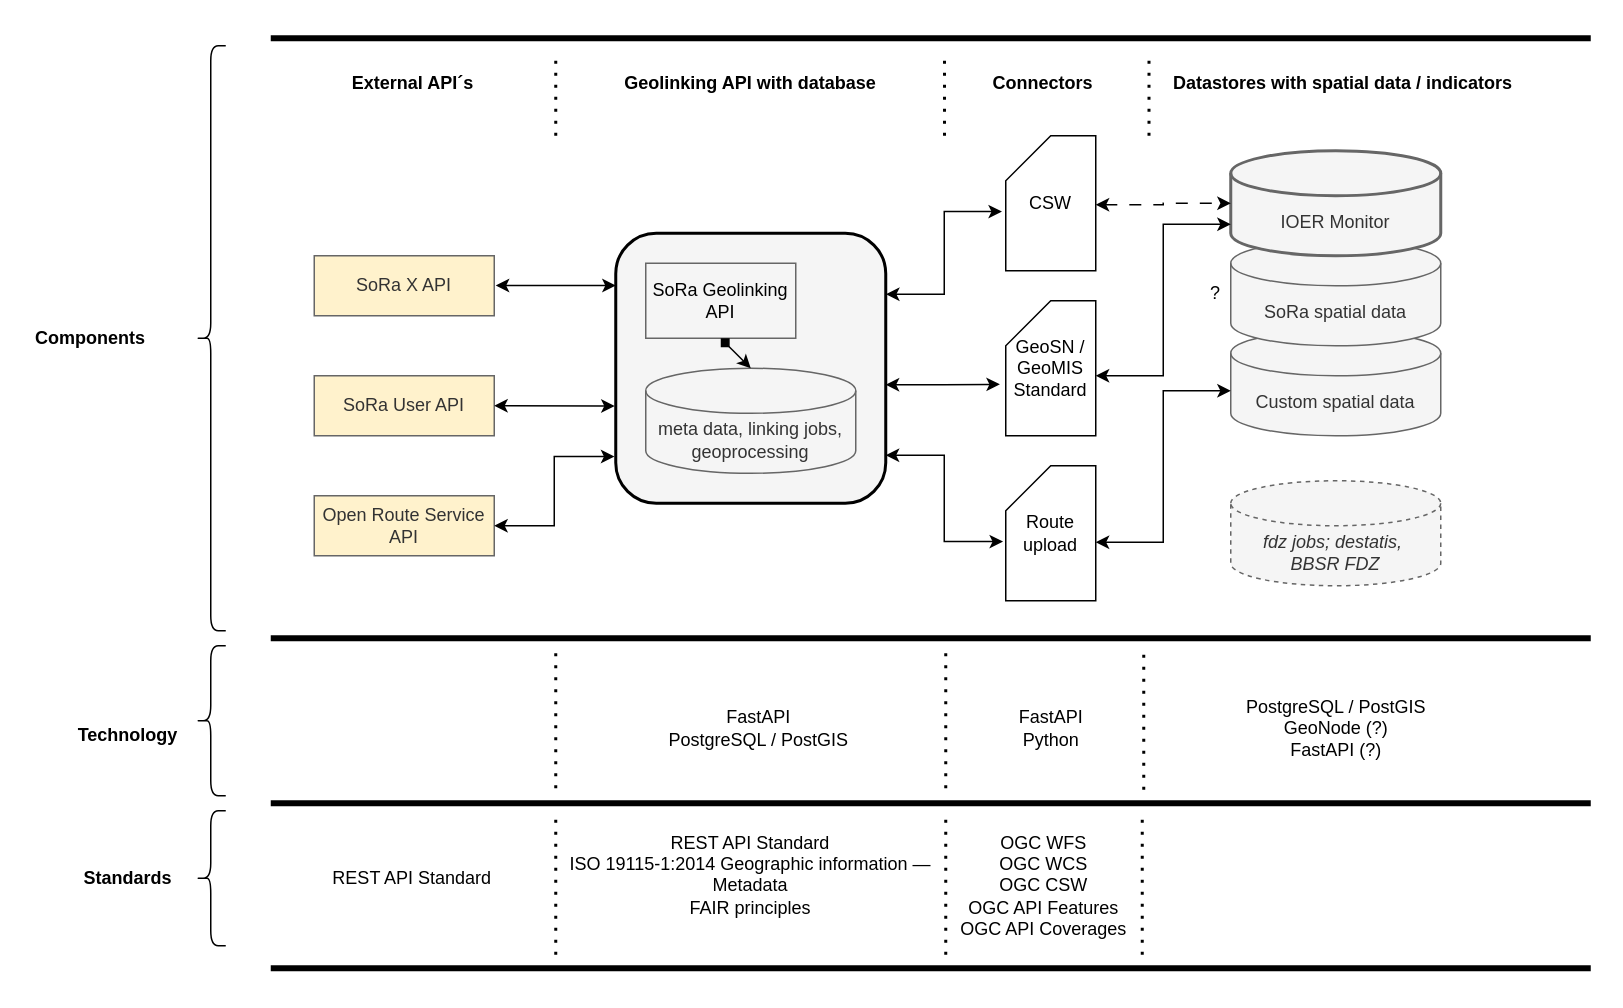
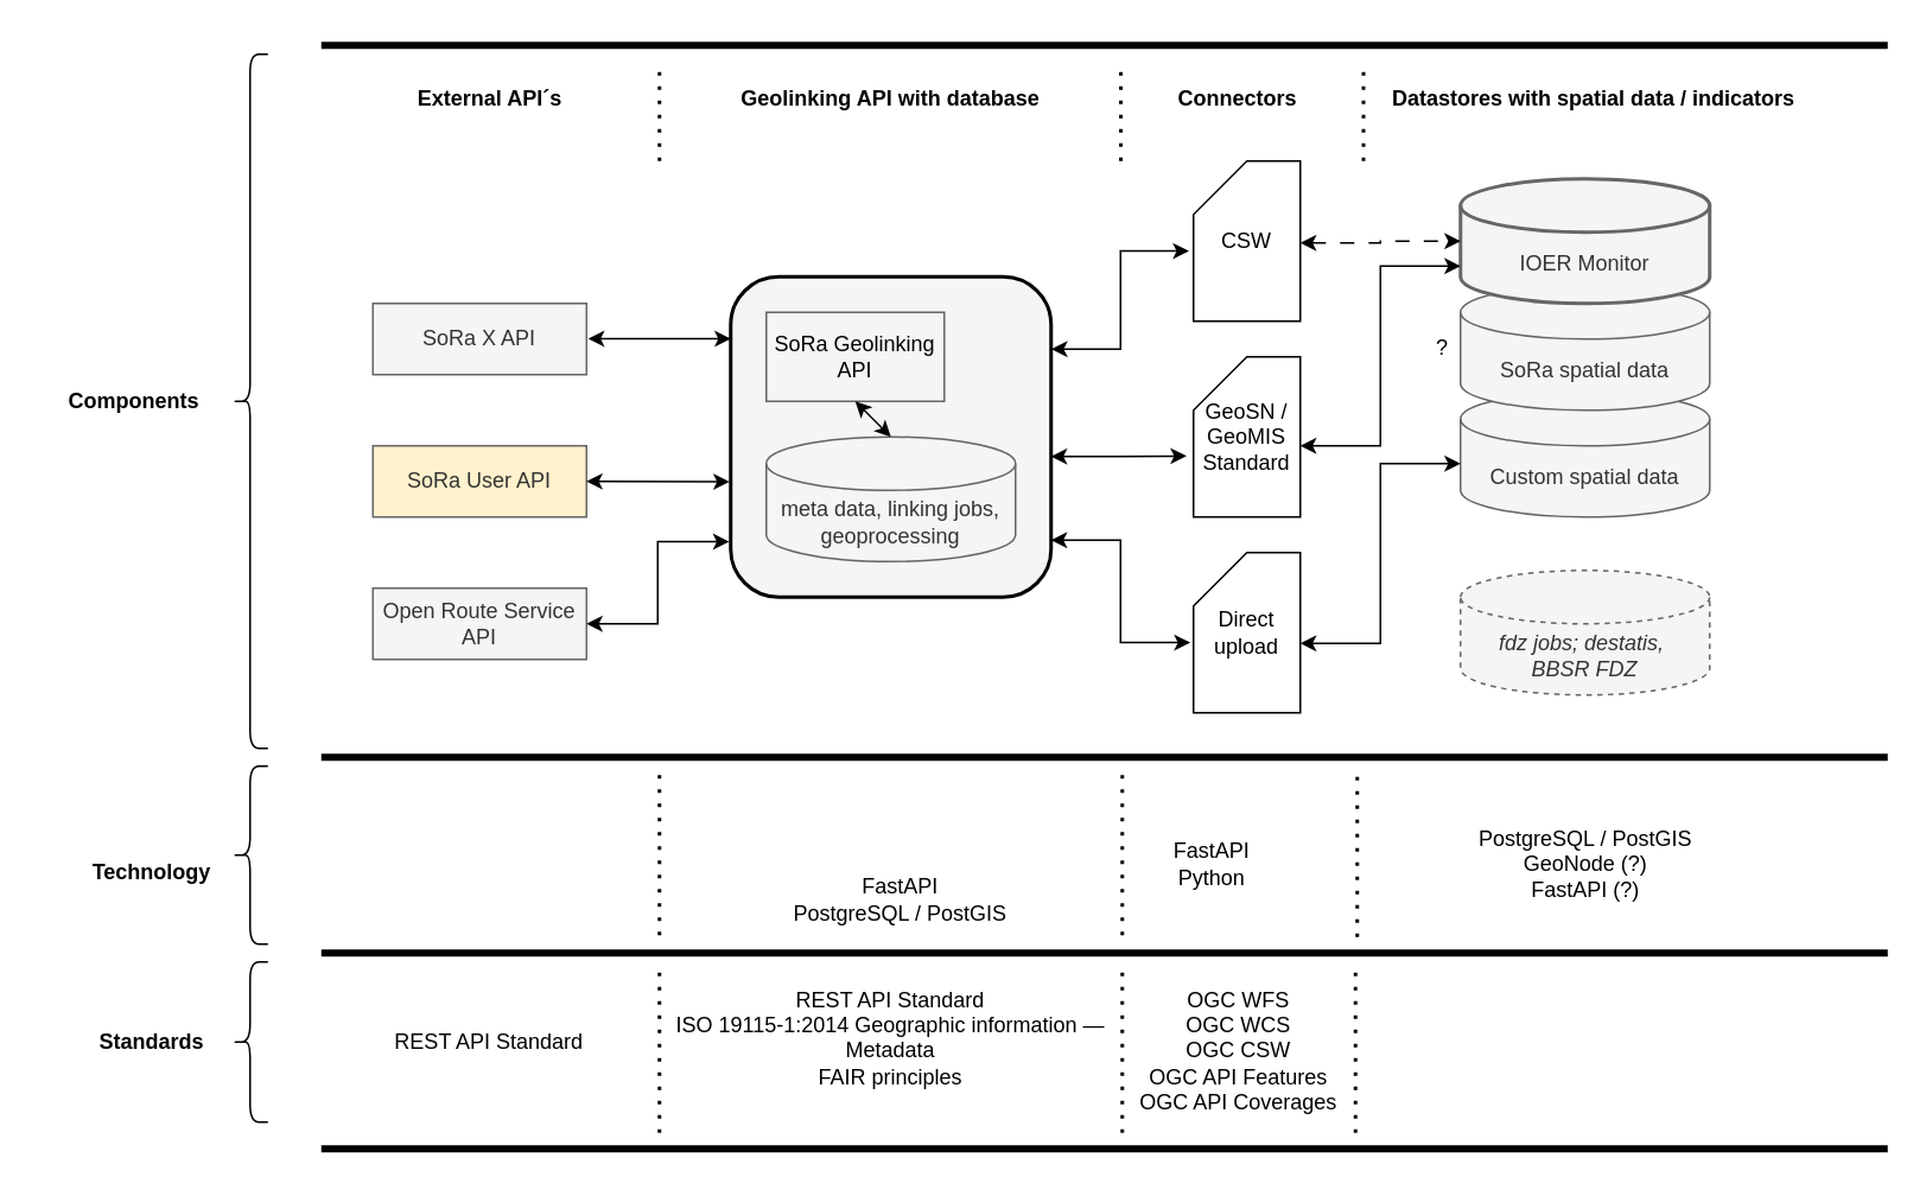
  <mxCell id="0" />
  <mxCell id="1" parent="0" />
  <mxCell id="2" value="Custom spatial data" style="shape=cylinder3;whiteSpace=wrap;html=1;boundedLbl=1;backgroundOutline=1;size=15;fillColor=#f5f5f5;fontColor=#333333;strokeColor=#666666;" vertex="1" parent="1"><mxGeometry x="820" y="220" width="140" height="70" as="geometry" /></mxCell>
  <mxCell id="3" value="" style="rounded=1;whiteSpace=wrap;html=1;fillColor=#F5F5F5;strokeWidth=2;" vertex="1" parent="1"><mxGeometry x="410" y="155" width="180" height="180" as="geometry" /></mxCell>
  <mxCell id="4" value="&lt;div&gt;&lt;i&gt;fdz jobs; destatis,&amp;nbsp;&lt;/i&gt;&lt;/div&gt;&lt;div&gt;&lt;i&gt;BBSR FDZ&lt;/i&gt;&lt;/div&gt;" style="shape=cylinder3;whiteSpace=wrap;html=1;boundedLbl=1;backgroundOutline=1;size=15;fillColor=#f5f5f5;fontColor=#333333;strokeColor=#666666;dashed=1;" parent="1" vertex="1"><mxGeometry x="820" y="320" width="140" height="70" as="geometry" /></mxCell>
- <mxCell id="5" value="SoRa X API" style="rounded=0;whiteSpace=wrap;html=1;fillColor=#fff2cc;fontColor=#333333;strokeColor=#666666;" parent="1" vertex="1"><mxGeometry x="209" y="170" width="120" height="40" as="geometry" /></mxCell>
+ <mxCell id="5" value="SoRa X API" style="rounded=0;whiteSpace=wrap;html=1;fillColor=#f5f5f5;fontColor=#333333;strokeColor=#666666;" parent="1" vertex="1"><mxGeometry x="209" y="170" width="120" height="40" as="geometry" /></mxCell>
  <mxCell id="6" value="SoRa User API" style="rounded=0;whiteSpace=wrap;html=1;fillColor=#fff2cc;fontColor=#333333;strokeColor=#666666;" parent="1" vertex="1"><mxGeometry x="209" y="250" width="120" height="40" as="geometry" /></mxCell>
- <mxCell id="7" value="Open Route Service API" style="rounded=0;whiteSpace=wrap;html=1;fillColor=#fff2cc;fontColor=#333333;strokeColor=#666666;" parent="1" vertex="1"><mxGeometry x="209" y="330" width="120" height="40" as="geometry" /></mxCell>
+ <mxCell id="7" value="Open Route Service API" style="rounded=0;whiteSpace=wrap;html=1;fillColor=#f5f5f5;fontColor=#333333;strokeColor=#666666;" parent="1" vertex="1"><mxGeometry x="209" y="330" width="120" height="40" as="geometry" /></mxCell>
  <mxCell id="8" value="SoRa Geolinking API" style="rounded=0;whiteSpace=wrap;html=1;fillColor=#F5F5F5;strokeColor=#666666;" parent="1" vertex="1"><mxGeometry x="430" y="175" width="100" height="50" as="geometry" /></mxCell>
  <mxCell id="9" value="SoRa spatial data" style="shape=cylinder3;whiteSpace=wrap;html=1;boundedLbl=1;backgroundOutline=1;size=15;fillColor=#f5f5f5;fontColor=#333333;strokeColor=#666666;" parent="1" vertex="1"><mxGeometry x="820" y="160" width="140" height="70" as="geometry" /></mxCell>
  <mxCell id="10" value="IOER Monitor" style="shape=cylinder3;whiteSpace=wrap;html=1;boundedLbl=1;backgroundOutline=1;size=15;fillColor=#f5f5f5;fontColor=#333333;strokeColor=#666666;strokeWidth=2;" parent="1" vertex="1"><mxGeometry x="820" y="100" width="140" height="70" as="geometry" /></mxCell>
  <mxCell id="11" value="meta data, linking jobs, geoprocessing" style="shape=cylinder3;whiteSpace=wrap;html=1;boundedLbl=1;backgroundOutline=1;size=15;fillColor=#f5f5f5;fontColor=#333333;strokeColor=#666666;" parent="1" vertex="1"><mxGeometry x="430" y="245" width="140" height="70" as="geometry" /></mxCell>
- <mxCell id="12" value="&lt;div&gt;FastAPI&lt;/div&gt;&lt;div&gt;Python&lt;br&gt;&lt;/div&gt;" style="text;html=1;strokeColor=none;fillColor=none;align=center;verticalAlign=middle;whiteSpace=wrap;rounded=0;" parent="1" vertex="1"><mxGeometry x="634.5" y="470" width="131" height="30" as="geometry" /></mxCell>
+ <mxCell id="12" value="&lt;div&gt;FastAPI&lt;/div&gt;&lt;div&gt;Python&lt;br&gt;&lt;/div&gt;" style="text;html=1;strokeColor=none;fillColor=none;align=center;verticalAlign=middle;whiteSpace=wrap;rounded=0;" parent="1" vertex="1"><mxGeometry x="614.5" y="470" width="131" height="30" as="geometry" /></mxCell>
  <mxCell id="13" value="Geolinking API with database" style="text;html=1;strokeColor=none;fillColor=none;align=center;verticalAlign=middle;whiteSpace=wrap;rounded=0;fontStyle=1" parent="1" vertex="1"><mxGeometry x="370" y="40" width="260" height="30" as="geometry" /></mxCell>
  <mxCell id="14" value="" style="line;strokeWidth=4;html=1;perimeter=backbonePerimeter;points=[];outlineConnect=0;" parent="1" vertex="1"><mxGeometry x="180" y="20" width="880" height="10" as="geometry" /></mxCell>
- <mxCell id="15" value="" style="endArrow=diamond;startArrow=classic;html=1;rounded=0;exitX=0.5;exitY=0;exitDx=0;exitDy=0;exitPerimeter=0;entryX=0.5;entryY=1;entryDx=0;entryDy=0;" edge="1" parent="1" source="11" target="8"><mxGeometry width="50" height="50" relative="1" as="geometry"><mxPoint x="690" y="480" as="sourcePoint" /><mxPoint x="740" y="430" as="targetPoint" /></mxGeometry></mxCell>
+ <mxCell id="15" value="" style="endArrow=classic;startArrow=classic;html=1;rounded=0;exitX=0.5;exitY=0;exitDx=0;exitDy=0;exitPerimeter=0;entryX=0.5;entryY=1;entryDx=0;entryDy=0;" edge="1" parent="1" source="11" target="8"><mxGeometry width="50" height="50" relative="1" as="geometry"><mxPoint x="690" y="480" as="sourcePoint" /><mxPoint x="740" y="430" as="targetPoint" /></mxGeometry></mxCell>
  <mxCell id="16" value="Connectors" style="text;html=1;strokeColor=none;fillColor=none;align=center;verticalAlign=middle;whiteSpace=wrap;rounded=0;fontStyle=1" vertex="1" parent="1"><mxGeometry x="630" y="40" width="130" height="30" as="geometry" /></mxCell>
  <mxCell id="17" value="Datastores with spatial data / indicators" style="text;html=1;strokeColor=none;fillColor=none;align=center;verticalAlign=middle;whiteSpace=wrap;rounded=0;fontStyle=1" vertex="1" parent="1"><mxGeometry x="760" y="40" width="270" height="30" as="geometry" /></mxCell>
  <mxCell id="18" value="CSW" style="shape=card;whiteSpace=wrap;html=1;" vertex="1" parent="1"><mxGeometry x="670" y="90" width="60" height="90" as="geometry" /></mxCell>
  <mxCell id="19" value="GeoSN / GeoMIS Standard" style="shape=card;whiteSpace=wrap;html=1;" vertex="1" parent="1"><mxGeometry x="670" y="200" width="60" height="90" as="geometry" /></mxCell>
- <mxCell id="20" value="Route upload" style="shape=card;whiteSpace=wrap;html=1;" vertex="1" parent="1"><mxGeometry x="670" y="310" width="60" height="90" as="geometry" /></mxCell>
+ <mxCell id="20" value="Direct upload" style="shape=card;whiteSpace=wrap;html=1;" vertex="1" parent="1"><mxGeometry x="670" y="310" width="60" height="90" as="geometry" /></mxCell>
  <mxCell id="21" value="External API´s" style="text;html=1;strokeColor=none;fillColor=none;align=center;verticalAlign=middle;whiteSpace=wrap;rounded=0;fontStyle=1" vertex="1" parent="1"><mxGeometry x="180" y="40" width="190" height="30" as="geometry" /></mxCell>
  <mxCell id="22" value="" style="line;strokeWidth=4;html=1;perimeter=backbonePerimeter;points=[];outlineConnect=0;" vertex="1" parent="1"><mxGeometry x="180" y="420" width="880" height="10" as="geometry" /></mxCell>
  <mxCell id="23" value="" style="line;strokeWidth=4;html=1;perimeter=backbonePerimeter;points=[];outlineConnect=0;" vertex="1" parent="1"><mxGeometry x="180" y="530" width="880" height="10" as="geometry" /></mxCell>
  <mxCell id="24" value="" style="line;strokeWidth=4;html=1;perimeter=backbonePerimeter;points=[];outlineConnect=0;" vertex="1" parent="1"><mxGeometry x="180" y="640" width="880" height="10" as="geometry" /></mxCell>
  <mxCell id="25" value="" style="shape=curlyBracket;whiteSpace=wrap;html=1;rounded=1;labelPosition=left;verticalLabelPosition=middle;align=right;verticalAlign=middle;" vertex="1" parent="1"><mxGeometry x="130" y="30" width="20" height="390" as="geometry" /></mxCell>
  <mxCell id="26" value="" style="shape=curlyBracket;whiteSpace=wrap;html=1;rounded=1;labelPosition=left;verticalLabelPosition=middle;align=right;verticalAlign=middle;" vertex="1" parent="1"><mxGeometry x="130" y="430" width="20" height="100" as="geometry" /></mxCell>
  <mxCell id="27" value="" style="shape=curlyBracket;whiteSpace=wrap;html=1;rounded=1;labelPosition=left;verticalLabelPosition=middle;align=right;verticalAlign=middle;" vertex="1" parent="1"><mxGeometry x="130" y="540" width="20" height="90" as="geometry" /></mxCell>
- <mxCell id="28" value="&lt;b&gt;Components&lt;/b&gt;" style="text;html=1;strokeColor=none;fillColor=none;align=center;verticalAlign=middle;whiteSpace=wrap;rounded=0;" vertex="1" parent="1"><mxGeometry x="5" y="210" width="110" height="30" as="geometry" /></mxCell>
+ <mxCell id="28" value="&lt;b&gt;Components&lt;/b&gt;" style="text;html=1;strokeColor=none;fillColor=none;align=center;verticalAlign=middle;whiteSpace=wrap;rounded=0;" vertex="1" parent="1"><mxGeometry x="20" y="210" width="110" height="30" as="geometry" /></mxCell>
  <mxCell id="29" value="&lt;b&gt;Standards&lt;/b&gt;" style="text;html=1;strokeColor=none;fillColor=none;align=center;verticalAlign=middle;whiteSpace=wrap;rounded=0;" vertex="1" parent="1"><mxGeometry x="30" y="570" width="110" height="30" as="geometry" /></mxCell>
  <mxCell id="30" value="&lt;b&gt;Technology&lt;/b&gt;" style="text;html=1;strokeColor=none;fillColor=none;align=center;verticalAlign=middle;whiteSpace=wrap;rounded=0;" vertex="1" parent="1"><mxGeometry x="30" y="475" width="110" height="30" as="geometry" /></mxCell>
  <mxCell id="31" value="&lt;div&gt;REST API Standard&lt;/div&gt;&lt;div&gt;ISO 19115-1:2014 Geographic information — Metadata&lt;/div&gt;&lt;div&gt;FAIR principles&lt;br&gt;&lt;/div&gt;&lt;div&gt;&lt;br&gt;&lt;/div&gt;" style="text;html=1;strokeColor=none;fillColor=none;align=center;verticalAlign=middle;whiteSpace=wrap;rounded=0;" vertex="1" parent="1"><mxGeometry x="370" y="560" width="260" height="60" as="geometry" /></mxCell>
- <mxCell id="32" value="&lt;div&gt;FastAPI&lt;/div&gt;&lt;div&gt;PostgreSQL / PostGIS&lt;br&gt;&lt;/div&gt;" style="text;html=1;strokeColor=none;fillColor=none;align=center;verticalAlign=middle;whiteSpace=wrap;rounded=0;" vertex="1" parent="1"><mxGeometry x="440" y="470" width="131" height="30" as="geometry" /></mxCell>
+ <mxCell id="32" value="&lt;div&gt;FastAPI&lt;/div&gt;&lt;div&gt;PostgreSQL / PostGIS&lt;br&gt;&lt;/div&gt;" style="text;html=1;strokeColor=none;fillColor=none;align=center;verticalAlign=middle;whiteSpace=wrap;rounded=0;" vertex="1" parent="1"><mxGeometry x="440" y="490" width="131" height="30" as="geometry" /></mxCell>
  <mxCell id="33" value="&lt;div&gt;PostgreSQL / PostGIS&lt;/div&gt;&lt;div&gt;GeoNode (?)&lt;br&gt;FastAPI (?)&lt;br&gt;&lt;/div&gt;" style="text;html=1;strokeColor=none;fillColor=none;align=center;verticalAlign=middle;whiteSpace=wrap;rounded=0;" vertex="1" parent="1"><mxGeometry x="824.5" y="470" width="131" height="30" as="geometry" /></mxCell>
  <mxCell id="34" value="&lt;div&gt;OGC WFS&lt;/div&gt;&lt;div&gt;OGC WCS&lt;/div&gt;&lt;div&gt;OGC CSW&lt;/div&gt;&lt;div&gt;OGC API Features&lt;/div&gt;&lt;div&gt;OGC API Coverages&lt;br&gt;&lt;/div&gt;" style="text;html=1;strokeColor=none;fillColor=none;align=center;verticalAlign=middle;whiteSpace=wrap;rounded=0;" vertex="1" parent="1"><mxGeometry x="630" y="575" width="131" height="30" as="geometry" /></mxCell>
  <mxCell id="35" value="REST API Standard" style="text;html=1;strokeColor=none;fillColor=none;align=center;verticalAlign=middle;whiteSpace=wrap;rounded=0;" vertex="1" parent="1"><mxGeometry x="209" y="570" width="131" height="30" as="geometry" /></mxCell>
  <mxCell id="36" value="" style="endArrow=none;dashed=1;html=1;dashPattern=1 3;strokeWidth=2;rounded=0;" edge="1" parent="1"><mxGeometry width="50" height="50" relative="1" as="geometry"><mxPoint x="370" y="525" as="sourcePoint" /><mxPoint x="370" y="435" as="targetPoint" /></mxGeometry></mxCell>
  <mxCell id="37" value="" style="endArrow=none;dashed=1;html=1;dashPattern=1 3;strokeWidth=2;rounded=0;" edge="1" parent="1"><mxGeometry width="50" height="50" relative="1" as="geometry"><mxPoint x="630" y="525" as="sourcePoint" /><mxPoint x="630" y="435" as="targetPoint" /></mxGeometry></mxCell>
  <mxCell id="38" value="" style="endArrow=none;dashed=1;html=1;dashPattern=1 3;strokeWidth=2;rounded=0;" edge="1" parent="1"><mxGeometry width="50" height="50" relative="1" as="geometry"><mxPoint x="762" y="526" as="sourcePoint" /><mxPoint x="762" y="436" as="targetPoint" /></mxGeometry></mxCell>
  <mxCell id="39" value="" style="endArrow=none;dashed=1;html=1;dashPattern=1 3;strokeWidth=2;rounded=0;" edge="1" parent="1"><mxGeometry width="50" height="50" relative="1" as="geometry"><mxPoint x="630" y="636" as="sourcePoint" /><mxPoint x="630" y="546" as="targetPoint" /></mxGeometry></mxCell>
  <mxCell id="40" value="" style="endArrow=none;dashed=1;html=1;dashPattern=1 3;strokeWidth=2;rounded=0;" edge="1" parent="1"><mxGeometry width="50" height="50" relative="1" as="geometry"><mxPoint x="761" y="636" as="sourcePoint" /><mxPoint x="761" y="546" as="targetPoint" /></mxGeometry></mxCell>
  <mxCell id="41" value="" style="endArrow=none;dashed=1;html=1;dashPattern=1 3;strokeWidth=2;rounded=0;" edge="1" parent="1"><mxGeometry width="50" height="50" relative="1" as="geometry"><mxPoint x="370" y="636" as="sourcePoint" /><mxPoint x="370" y="546" as="targetPoint" /></mxGeometry></mxCell>
  <mxCell id="42" value="" style="endArrow=classic;startArrow=classic;html=1;rounded=0;exitX=1;exitY=0.5;exitDx=0;exitDy=0;entryX=-0.004;entryY=0.64;entryDx=0;entryDy=0;entryPerimeter=0;" edge="1" parent="1" source="6" target="3"><mxGeometry width="50" height="50" relative="1" as="geometry"><mxPoint x="340" y="280" as="sourcePoint" /><mxPoint x="390" y="230" as="targetPoint" /></mxGeometry></mxCell>
  <mxCell id="43" value="" style="endArrow=classic;startArrow=classic;html=1;rounded=0;exitX=1;exitY=0.5;exitDx=0;exitDy=0;entryX=-0.004;entryY=0.64;entryDx=0;entryDy=0;entryPerimeter=0;startFill=1;" edge="1" parent="1"><mxGeometry width="50" height="50" relative="1" as="geometry"><mxPoint x="330" y="189.86" as="sourcePoint" /><mxPoint x="410" y="189.86" as="targetPoint" /></mxGeometry></mxCell>
  <mxCell id="44" value="" style="edgeStyle=elbowEdgeStyle;elbow=horizontal;endArrow=classic;html=1;curved=0;rounded=0;endSize=6;startSize=6;exitX=1;exitY=0.5;exitDx=0;exitDy=0;entryX=-0.005;entryY=0.827;entryDx=0;entryDy=0;entryPerimeter=0;startArrow=classic;startFill=1;" edge="1" parent="1" source="7" target="3"><mxGeometry width="50" height="50" relative="1" as="geometry"><mxPoint x="350" y="340" as="sourcePoint" /><mxPoint x="430" y="408" as="targetPoint" /></mxGeometry></mxCell>
  <mxCell id="45" value="" style="edgeStyle=elbowEdgeStyle;elbow=horizontal;endArrow=classic;html=1;curved=0;rounded=0;endSize=6;startSize=6;exitX=1.001;exitY=0.226;exitDx=0;exitDy=0;startArrow=classic;startFill=1;exitPerimeter=0;entryX=-0.042;entryY=0.562;entryDx=0;entryDy=0;entryPerimeter=0;" edge="1" parent="1" source="3" target="18"><mxGeometry width="50" height="50" relative="1" as="geometry"><mxPoint x="660" y="160" as="sourcePoint" /><mxPoint x="660" y="160" as="targetPoint" /></mxGeometry></mxCell>
  <mxCell id="46" value="" style="edgeStyle=elbowEdgeStyle;elbow=horizontal;endArrow=classic;html=1;curved=0;rounded=0;endSize=6;startSize=6;exitX=1;exitY=0.5;exitDx=0;exitDy=0;entryX=-0.065;entryY=0.619;entryDx=0;entryDy=0;entryPerimeter=0;startArrow=classic;startFill=1;" edge="1" parent="1" target="19"><mxGeometry width="50" height="50" relative="1" as="geometry"><mxPoint x="590" y="256" as="sourcePoint" /><mxPoint x="670" y="210" as="targetPoint" /></mxGeometry></mxCell>
  <mxCell id="47" value="" style="edgeStyle=elbowEdgeStyle;elbow=horizontal;endArrow=classic;html=1;curved=0;rounded=0;endSize=6;startSize=6;exitX=1;exitY=0.5;exitDx=0;exitDy=0;entryX=-0.03;entryY=0.562;entryDx=0;entryDy=0;entryPerimeter=0;startArrow=classic;startFill=1;" edge="1" parent="1" target="20"><mxGeometry width="50" height="50" relative="1" as="geometry"><mxPoint x="590" y="303" as="sourcePoint" /><mxPoint x="670" y="257" as="targetPoint" /></mxGeometry></mxCell>
  <mxCell id="48" value="" style="edgeStyle=elbowEdgeStyle;elbow=horizontal;endArrow=classic;html=1;curved=0;rounded=0;endSize=6;startSize=6;exitX=1;exitY=0.5;exitDx=0;exitDy=0;startArrow=classic;startFill=1;" edge="1" parent="1"><mxGeometry width="50" height="50" relative="1" as="geometry"><mxPoint x="730" y="361" as="sourcePoint" /><mxPoint x="820" y="260" as="targetPoint" /></mxGeometry></mxCell>
  <mxCell id="49" value="" style="edgeStyle=elbowEdgeStyle;elbow=horizontal;endArrow=classic;html=1;curved=0;rounded=0;endSize=6;startSize=6;exitX=1;exitY=0.5;exitDx=0;exitDy=0;entryX=0;entryY=0.5;entryDx=0;entryDy=0;entryPerimeter=0;startArrow=classic;startFill=1;dashed=1;dashPattern=8 8;" edge="1" parent="1" target="10"><mxGeometry width="50" height="50" relative="1" as="geometry"><mxPoint x="730" y="136" as="sourcePoint" /><mxPoint x="810" y="90" as="targetPoint" /></mxGeometry></mxCell>
  <mxCell id="50" value="" style="edgeStyle=elbowEdgeStyle;elbow=horizontal;endArrow=classic;html=1;curved=0;rounded=0;endSize=6;startSize=6;exitX=1;exitY=0.5;exitDx=0;exitDy=0;startArrow=classic;startFill=1;" edge="1" parent="1"><mxGeometry width="50" height="50" relative="1" as="geometry"><mxPoint x="730" y="250" as="sourcePoint" /><mxPoint x="820" y="149" as="targetPoint" /></mxGeometry></mxCell>
  <mxCell id="51" value="?" style="text;html=1;strokeColor=none;fillColor=none;align=center;verticalAlign=middle;whiteSpace=wrap;rounded=0;" vertex="1" parent="1"><mxGeometry x="794.5" y="180" width="30" height="30" as="geometry" /></mxCell>
  <mxCell id="52" value="" style="endArrow=none;dashed=1;html=1;dashPattern=1 3;strokeWidth=2;rounded=0;" edge="1" parent="1"><mxGeometry width="50" height="50" relative="1" as="geometry"><mxPoint x="370" y="90" as="sourcePoint" /><mxPoint x="370" y="40" as="targetPoint" /></mxGeometry></mxCell>
  <mxCell id="53" value="" style="endArrow=none;dashed=1;html=1;dashPattern=1 3;strokeWidth=2;rounded=0;" edge="1" parent="1"><mxGeometry width="50" height="50" relative="1" as="geometry"><mxPoint x="629.17" y="90" as="sourcePoint" /><mxPoint x="629.17" y="40" as="targetPoint" /></mxGeometry></mxCell>
  <mxCell id="54" value="" style="endArrow=none;dashed=1;html=1;dashPattern=1 3;strokeWidth=2;rounded=0;" edge="1" parent="1"><mxGeometry width="50" height="50" relative="1" as="geometry"><mxPoint x="765.5" y="90" as="sourcePoint" /><mxPoint x="765.5" y="40" as="targetPoint" /></mxGeometry></mxCell>
